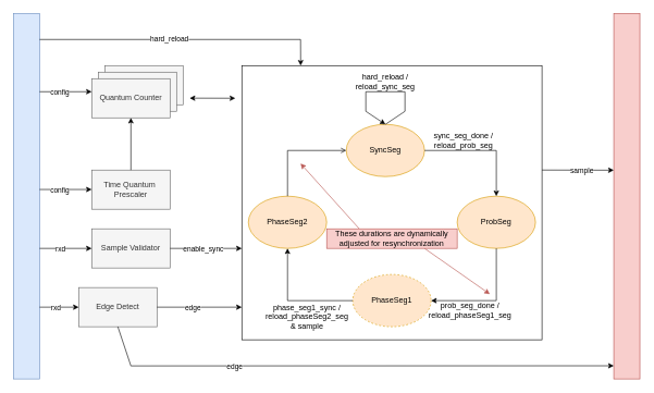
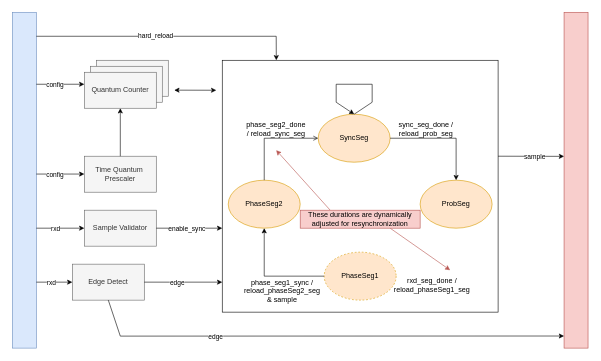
  <mxCell id="0" />
  <mxCell id="1" parent="0" />
  <mxCell id="2" value="" style="rounded=0;whiteSpace=wrap;html=1;" vertex="1" parent="1"><mxGeometry x="370" y="100" width="460" height="420" as="geometry" /></mxCell>
  <mxCell id="3" value="" style="rounded=0;whiteSpace=wrap;html=1;fillColor=#f5f5f5;fontColor=#333333;strokeColor=#666666;" vertex="1" parent="1"><mxGeometry x="160" y="100" width="120" height="60" as="geometry" /></mxCell>
  <mxCell id="4" value="" style="rounded=0;whiteSpace=wrap;html=1;fillColor=#f5f5f5;fontColor=#333333;strokeColor=#666666;" vertex="1" parent="1"><mxGeometry x="150" y="110" width="120" height="60" as="geometry" /></mxCell>
  <mxCell id="5" value="SyncSeg" style="ellipse;whiteSpace=wrap;html=1;fillColor=#ffe6cc;strokeColor=#d79b00;" vertex="1" parent="1"><mxGeometry x="530" y="190" width="120" height="80" as="geometry" /></mxCell>
  <mxCell id="6" value="ProbSeg" style="ellipse;whiteSpace=wrap;html=1;fillColor=#ffe6cc;strokeColor=#d79b00;" vertex="1" parent="1"><mxGeometry x="700" y="300" width="120" height="80" as="geometry" /></mxCell>
  <mxCell id="7" value="PhaseSeg1" style="ellipse;whiteSpace=wrap;html=1;fillColor=#ffe6cc;strokeColor=#d79b00;dashed=1;" vertex="1" parent="1"><mxGeometry x="540" y="420" width="120" height="80" as="geometry" /></mxCell>
  <mxCell id="8" value="PhaseSeg2" style="ellipse;whiteSpace=wrap;html=1;fillColor=#ffe6cc;strokeColor=#d79b00;" vertex="1" parent="1"><mxGeometry x="380" y="300" width="120" height="80" as="geometry" /></mxCell>
  <mxCell id="9" value="" style="endArrow=classic;html=1;rounded=0;entryX=0.5;entryY=0;entryDx=0;entryDy=0;" edge="1" parent="1"><mxGeometry width="50" height="50" relative="1" as="geometry"><mxPoint x="650" y="230" as="sourcePoint" /><mxPoint x="760" y="300" as="targetPoint" /><Array as="points"><mxPoint x="760" y="230" /></Array></mxGeometry></mxCell>
  <mxCell id="10" value="sync_seg_done / reload_prob_seg" style="text;strokeColor=none;align=center;fillColor=none;html=1;verticalAlign=middle;whiteSpace=wrap;rounded=0;" vertex="1" parent="1"><mxGeometry x="660" y="200" width="100" height="30" as="geometry" /></mxCell>
  <mxCell id="11" value="" style="endArrow=classic;html=1;rounded=0;exitX=0.5;exitY=0;exitDx=0;exitDy=0;" edge="1" parent="1" source="5"><mxGeometry width="50" height="50" relative="1" as="geometry"><mxPoint x="600" y="180" as="sourcePoint" /><mxPoint x="590" y="190" as="targetPoint" /><Array as="points"><mxPoint x="620" y="170" /><mxPoint x="620" y="140" /><mxPoint x="560" y="140" /><mxPoint x="560" y="170" /></Array></mxGeometry></mxCell>
- <mxCell id="12" value="hard_reload / reload_sync_seg" style="text;strokeColor=none;align=center;fillColor=none;html=1;verticalAlign=middle;whiteSpace=wrap;rounded=0;" vertex="1" parent="1"><mxGeometry x="540" y="110" width="100" height="30" as="geometry" /></mxCell>
- <mxCell id="13" value="" style="endArrow=classic;html=1;rounded=0;exitX=0.5;exitY=1;exitDx=0;exitDy=0;entryX=1;entryY=0.5;entryDx=0;entryDy=0;" edge="1" parent="1" source="6" target="7"><mxGeometry width="50" height="50" relative="1" as="geometry"><mxPoint x="800" y="420" as="sourcePoint" /><mxPoint x="770" y="460" as="targetPoint" /><Array as="points"><mxPoint x="760" y="460" /></Array></mxGeometry></mxCell>
- <mxCell id="14" value="prob_seg_done / reload_phaseSeg1_seg" style="text;strokeColor=none;align=center;fillColor=none;html=1;verticalAlign=middle;whiteSpace=wrap;rounded=0;" vertex="1" parent="1"><mxGeometry x="670" y="460" width="100" height="30" as="geometry" /></mxCell>
+ <mxCell id="14" value="rxd_seg_done / reload_phaseSeg1_seg" style="text;strokeColor=none;align=center;fillColor=none;html=1;verticalAlign=middle;whiteSpace=wrap;rounded=0;" vertex="1" parent="1"><mxGeometry x="670" y="460" width="100" height="30" as="geometry" /></mxCell>
  <mxCell id="15" value="" style="endArrow=classic;html=1;rounded=0;exitX=0;exitY=0.5;exitDx=0;exitDy=0;entryX=0.5;entryY=1;entryDx=0;entryDy=0;" edge="1" parent="1" source="7" target="8"><mxGeometry width="50" height="50" relative="1" as="geometry"><mxPoint x="400" y="500" as="sourcePoint" /><mxPoint x="450" y="450" as="targetPoint" /><Array as="points"><mxPoint x="440" y="460" /></Array></mxGeometry></mxCell>
  <mxCell id="16" value="phase_seg1_sync / reload_phaseSeg2_seg &amp;amp; sample" style="text;strokeColor=none;align=center;fillColor=none;html=1;verticalAlign=middle;whiteSpace=wrap;rounded=0;" vertex="1" parent="1"><mxGeometry x="420" y="470" width="100" height="30" as="geometry" /></mxCell>
  <mxCell id="17" value="" style="endArrow=open;html=1;rounded=0;exitX=0.5;exitY=0;exitDx=0;exitDy=0;entryX=0;entryY=0.5;entryDx=0;entryDy=0;" edge="1" parent="1" source="8" target="5"><mxGeometry width="50" height="50" relative="1" as="geometry"><mxPoint x="430" y="240" as="sourcePoint" /><mxPoint x="480" y="190" as="targetPoint" /><Array as="points"><mxPoint x="440" y="230" /></Array></mxGeometry></mxCell>
+ <mxCell id="18" value="phase_seg2_done / reload_sync_seg" style="text;strokeColor=none;align=center;fillColor=none;html=1;verticalAlign=middle;whiteSpace=wrap;rounded=0;" vertex="1" parent="1"><mxGeometry x="410" y="200" width="100" height="30" as="geometry" /></mxCell>
  <mxCell id="19" value="Quantum Counter" style="rounded=0;whiteSpace=wrap;html=1;fillColor=#f5f5f5;fontColor=#333333;strokeColor=#666666;" vertex="1" parent="1"><mxGeometry x="140" y="120" width="120" height="60" as="geometry" /></mxCell>
  <mxCell id="20" value="" style="endArrow=classic;startArrow=classic;html=1;rounded=0;" edge="1" parent="1"><mxGeometry width="50" height="50" relative="1" as="geometry"><mxPoint x="290" y="149.83" as="sourcePoint" /><mxPoint x="360" y="150" as="targetPoint" /></mxGeometry></mxCell>
  <mxCell id="21" value="Time Quantum&amp;nbsp;&lt;br&gt;Prescaler" style="rounded=0;whiteSpace=wrap;html=1;fillColor=#f5f5f5;fontColor=#333333;strokeColor=#666666;" vertex="1" parent="1"><mxGeometry x="140" y="260" width="120" height="60" as="geometry" /></mxCell>
  <mxCell id="22" value="" style="endArrow=classic;html=1;rounded=0;entryX=0.5;entryY=1;entryDx=0;entryDy=0;" edge="1" parent="1" target="19"><mxGeometry width="50" height="50" relative="1" as="geometry"><mxPoint x="200" y="260" as="sourcePoint" /><mxPoint x="250" y="210" as="targetPoint" /></mxGeometry></mxCell>
  <mxCell id="23" value="Sample Validator" style="rounded=0;whiteSpace=wrap;html=1;fillColor=#f5f5f5;fontColor=#333333;strokeColor=#666666;" vertex="1" parent="1"><mxGeometry x="140" y="350" width="120" height="60" as="geometry" /></mxCell>
  <mxCell id="24" value="" style="endArrow=classic;html=1;rounded=0;exitX=1;exitY=0.5;exitDx=0;exitDy=0;" edge="1" parent="1" source="23"><mxGeometry width="50" height="50" relative="1" as="geometry"><mxPoint x="270" y="412.5" as="sourcePoint" /><mxPoint x="370" y="380" as="targetPoint" /></mxGeometry></mxCell>
  <mxCell id="25" value="enable_sync" style="edgeLabel;html=1;align=center;verticalAlign=middle;resizable=0;points=[];" vertex="1" connectable="0" parent="24"><mxGeometry x="-0.248" y="2" relative="1" as="geometry"><mxPoint x="9" y="2" as="offset" /></mxGeometry></mxCell>
  <mxCell id="26" value="Edge Detect" style="rounded=0;whiteSpace=wrap;html=1;fillColor=#f5f5f5;fontColor=#333333;strokeColor=#666666;" vertex="1" parent="1"><mxGeometry x="120" y="440" width="120" height="60" as="geometry" /></mxCell>
  <mxCell id="27" value="" style="endArrow=classic;html=1;rounded=0;entryX=0;entryY=0.881;entryDx=0;entryDy=0;entryPerimeter=0;exitX=1;exitY=0.5;exitDx=0;exitDy=0;" edge="1" parent="1" source="26"><mxGeometry width="50" height="50" relative="1" as="geometry"><mxPoint x="260" y="470" as="sourcePoint" /><mxPoint x="370" y="470.02" as="targetPoint" /></mxGeometry></mxCell>
  <mxCell id="28" value="edge" style="edgeLabel;html=1;align=center;verticalAlign=middle;resizable=0;points=[];" vertex="1" connectable="0" parent="27"><mxGeometry x="-0.16" y="-1" relative="1" as="geometry"><mxPoint as="offset" /></mxGeometry></mxCell>
  <mxCell id="29" value="" style="rounded=0;whiteSpace=wrap;html=1;fillColor=#dae8fc;strokeColor=#6c8ebf;" vertex="1" parent="1"><mxGeometry x="20" y="20" width="40" height="560" as="geometry" /></mxCell>
  <mxCell id="30" value="" style="rounded=0;whiteSpace=wrap;html=1;fillColor=#f8cecc;strokeColor=#b85450;" vertex="1" parent="1"><mxGeometry x="940" y="20" width="40" height="560" as="geometry" /></mxCell>
  <mxCell id="31" value="" style="endArrow=classic;html=1;rounded=0;entryX=0;entryY=0.333;entryDx=0;entryDy=0;entryPerimeter=0;" edge="1" parent="1" target="19"><mxGeometry width="50" height="50" relative="1" as="geometry"><mxPoint x="60" y="140" as="sourcePoint" /><mxPoint x="110" y="90" as="targetPoint" /></mxGeometry></mxCell>
  <mxCell id="32" value="config" style="edgeLabel;html=1;align=center;verticalAlign=middle;resizable=0;points=[];" vertex="1" connectable="0" parent="31"><mxGeometry x="-0.257" y="-1" relative="1" as="geometry"><mxPoint as="offset" /></mxGeometry></mxCell>
  <mxCell id="33" value="" style="endArrow=classic;html=1;rounded=0;entryX=0;entryY=0.5;entryDx=0;entryDy=0;" edge="1" parent="1" target="26"><mxGeometry width="50" height="50" relative="1" as="geometry"><mxPoint x="60" y="470" as="sourcePoint" /><mxPoint x="110" y="420" as="targetPoint" /></mxGeometry></mxCell>
  <mxCell id="34" value="rxd" style="edgeLabel;html=1;align=center;verticalAlign=middle;resizable=0;points=[];" vertex="1" connectable="0" parent="33"><mxGeometry x="-0.214" y="-1" relative="1" as="geometry"><mxPoint as="offset" /></mxGeometry></mxCell>
  <mxCell id="35" value="" style="endArrow=classic;html=1;rounded=0;entryX=0;entryY=0.5;entryDx=0;entryDy=0;" edge="1" parent="1"><mxGeometry width="50" height="50" relative="1" as="geometry"><mxPoint x="60" y="380" as="sourcePoint" /><mxPoint x="140" y="380" as="targetPoint" /></mxGeometry></mxCell>
  <mxCell id="36" value="rxd" style="edgeLabel;html=1;align=center;verticalAlign=middle;resizable=0;points=[];" vertex="1" connectable="0" parent="35"><mxGeometry x="-0.214" y="-1" relative="1" as="geometry"><mxPoint as="offset" /></mxGeometry></mxCell>
  <mxCell id="37" value="" style="endArrow=classic;html=1;rounded=0;entryX=0.196;entryY=0;entryDx=0;entryDy=0;entryPerimeter=0;" edge="1" parent="1"><mxGeometry width="50" height="50" relative="1" as="geometry"><mxPoint x="60" y="60" as="sourcePoint" /><mxPoint x="460.16" y="100" as="targetPoint" /><Array as="points"><mxPoint x="460" y="60" /></Array></mxGeometry></mxCell>
  <mxCell id="38" value="hard_reload" style="edgeLabel;html=1;align=center;verticalAlign=middle;resizable=0;points=[];" vertex="1" connectable="0" parent="37"><mxGeometry x="-0.1" y="1" relative="1" as="geometry"><mxPoint as="offset" /></mxGeometry></mxCell>
  <mxCell id="39" value="" style="endArrow=classic;html=1;rounded=0;entryX=0;entryY=0.429;entryDx=0;entryDy=0;entryPerimeter=0;" edge="1" parent="1" target="30"><mxGeometry width="50" height="50" relative="1" as="geometry"><mxPoint x="830" y="260" as="sourcePoint" /><mxPoint x="920" y="260" as="targetPoint" /></mxGeometry></mxCell>
  <mxCell id="40" value="sample" style="edgeLabel;html=1;align=center;verticalAlign=middle;resizable=0;points=[];" vertex="1" connectable="0" parent="39"><mxGeometry x="0.101" relative="1" as="geometry"><mxPoint as="offset" /></mxGeometry></mxCell>
  <mxCell id="41" value="" style="endArrow=classic;html=1;rounded=0;exitX=0.5;exitY=1;exitDx=0;exitDy=0;entryX=0;entryY=0.964;entryDx=0;entryDy=0;entryPerimeter=0;" edge="1" parent="1" source="26" target="30"><mxGeometry width="50" height="50" relative="1" as="geometry"><mxPoint x="230" y="630" as="sourcePoint" /><mxPoint x="280" y="580" as="targetPoint" /><Array as="points"><mxPoint x="200" y="560" /></Array></mxGeometry></mxCell>
  <mxCell id="42" value="edge" style="edgeLabel;html=1;align=center;verticalAlign=middle;resizable=0;points=[];" vertex="1" connectable="0" parent="41"><mxGeometry x="-0.448" y="-1" relative="1" as="geometry"><mxPoint as="offset" /></mxGeometry></mxCell>
  <mxCell id="43" value="" style="endArrow=classic;html=1;rounded=0;fillColor=#f8cecc;strokeColor=#b85450;exitX=0.25;exitY=0;exitDx=0;exitDy=0;" edge="1" parent="1" source="45"><mxGeometry width="50" height="50" relative="1" as="geometry"><mxPoint x="600" y="340" as="sourcePoint" /><mxPoint x="460" y="250" as="targetPoint" /></mxGeometry></mxCell>
  <mxCell id="44" value="" style="endArrow=classic;html=1;rounded=0;fillColor=#f8cecc;strokeColor=#b85450;exitX=0.75;exitY=1;exitDx=0;exitDy=0;" edge="1" parent="1" source="45"><mxGeometry width="50" height="50" relative="1" as="geometry"><mxPoint x="600" y="390" as="sourcePoint" /><mxPoint x="750" y="450" as="targetPoint" /></mxGeometry></mxCell>
  <mxCell id="45" value="These durations are dynamically adjusted for resynchronization" style="text;html=1;align=center;verticalAlign=middle;whiteSpace=wrap;rounded=0;fillColor=#f8cecc;strokeColor=#b85450;" vertex="1" parent="1"><mxGeometry x="500" y="350" width="200" height="30" as="geometry" /></mxCell>
  <mxCell id="46" value="" style="endArrow=classic;html=1;rounded=0;entryX=0;entryY=0.333;entryDx=0;entryDy=0;entryPerimeter=0;" edge="1" parent="1"><mxGeometry width="50" height="50" relative="1" as="geometry"><mxPoint x="60" y="289.76" as="sourcePoint" /><mxPoint x="140" y="289.76" as="targetPoint" /></mxGeometry></mxCell>
  <mxCell id="47" value="config" style="edgeLabel;html=1;align=center;verticalAlign=middle;resizable=0;points=[];" vertex="1" connectable="0" parent="46"><mxGeometry x="-0.257" y="-1" relative="1" as="geometry"><mxPoint as="offset" /></mxGeometry></mxCell>
